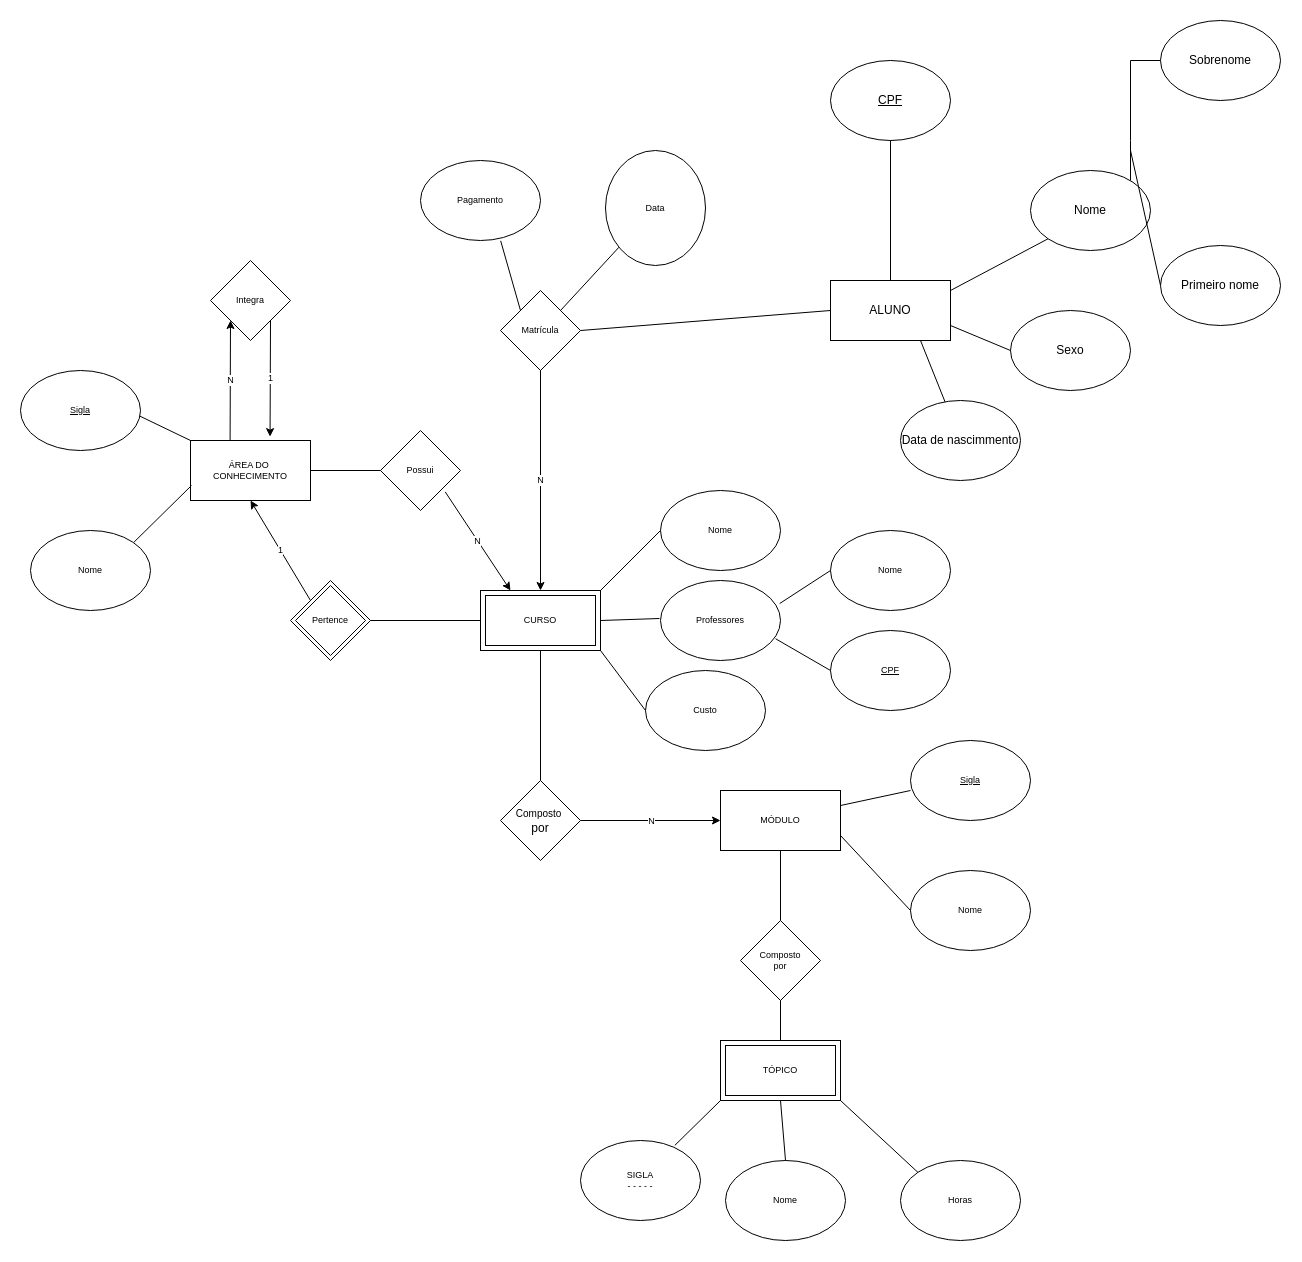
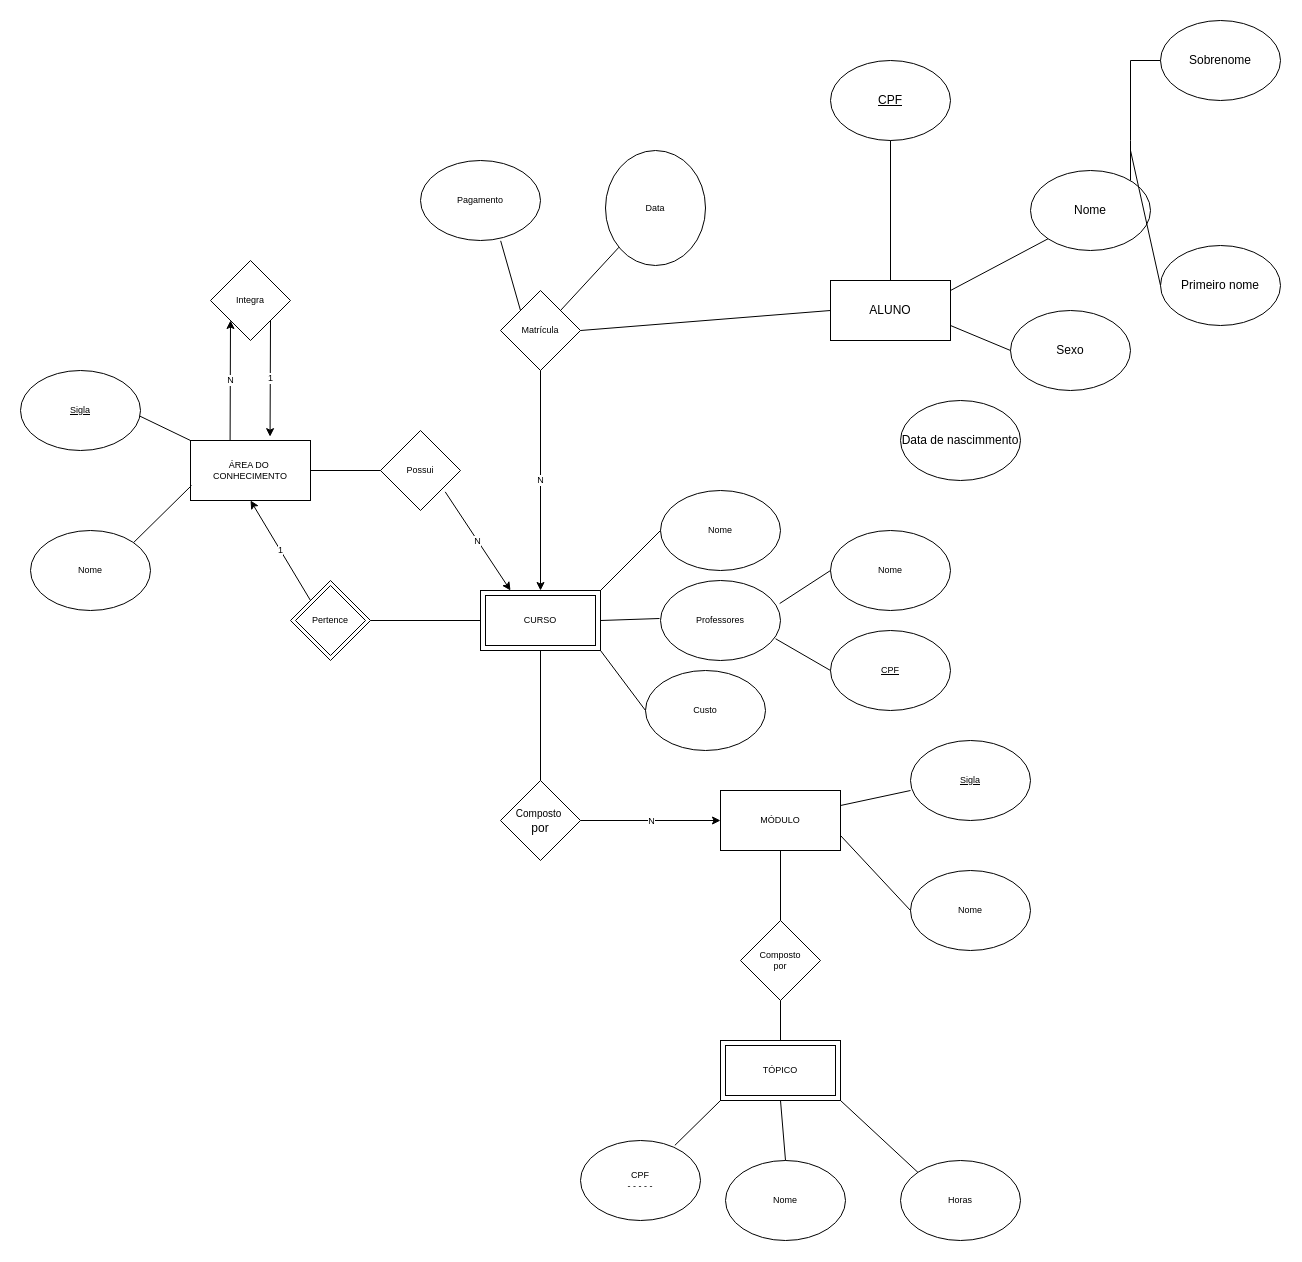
  <mxCell id="0" />
  <mxCell id="1" parent="0" />
  <mxCell id="2" value="ALUNO&lt;br&gt;" style="rounded=0;whiteSpace=wrap;html=1;imageWidth=24;" vertex="1" parent="1"><mxGeometry x="830" y="280" width="120" height="60" as="geometry" /></mxCell>
  <mxCell id="3" value="&lt;u&gt;CPF&lt;/u&gt;" style="ellipse;whiteSpace=wrap;html=1;" vertex="1" parent="1"><mxGeometry x="830" y="60" width="120" height="80" as="geometry" /></mxCell>
  <mxCell id="4" value="" style="endArrow=none;html=1;rounded=0;entryX=0.5;entryY=1;entryDx=0;entryDy=0;exitX=0.5;exitY=0;exitDx=0;exitDy=0;" edge="1" parent="1" source="2" target="3"><mxGeometry width="50" height="50" relative="1" as="geometry"><mxPoint x="870" y="330" as="sourcePoint" /><mxPoint x="920" y="280" as="targetPoint" /></mxGeometry></mxCell>
  <mxCell id="5" value="Nome" style="ellipse;whiteSpace=wrap;html=1;" vertex="1" parent="1"><mxGeometry x="1030" y="170" width="120" height="80" as="geometry" /></mxCell>
  <mxCell id="6" value="" style="endArrow=none;html=1;rounded=0;entryX=0;entryY=1;entryDx=0;entryDy=0;" edge="1" parent="1" target="5"><mxGeometry width="50" height="50" relative="1" as="geometry"><mxPoint x="950" y="290" as="sourcePoint" /><mxPoint x="940" y="270" as="targetPoint" /></mxGeometry></mxCell>
  <mxCell id="7" value="Sobrenome" style="ellipse;whiteSpace=wrap;html=1;" vertex="1" parent="1"><mxGeometry x="1160" y="20" width="120" height="80" as="geometry" /></mxCell>
  <mxCell id="8" value="Primeiro nome" style="ellipse;whiteSpace=wrap;html=1;" vertex="1" parent="1"><mxGeometry x="1160" y="245" width="120" height="80" as="geometry" /></mxCell>
  <mxCell id="9" value="" style="endArrow=none;html=1;rounded=0;" edge="1" parent="1"><mxGeometry width="50" height="50" relative="1" as="geometry"><mxPoint x="1130" y="140" as="sourcePoint" /><mxPoint x="1130" y="60" as="targetPoint" /></mxGeometry></mxCell>
  <mxCell id="10" value="" style="endArrow=none;html=1;rounded=0;" edge="1" parent="1"><mxGeometry width="50" height="50" relative="1" as="geometry"><mxPoint x="1130" y="180" as="sourcePoint" /><mxPoint x="1130" y="140" as="targetPoint" /></mxGeometry></mxCell>
  <mxCell id="11" value="" style="endArrow=none;html=1;rounded=0;exitX=0;exitY=0.5;exitDx=0;exitDy=0;" edge="1" parent="1" source="8"><mxGeometry width="50" height="50" relative="1" as="geometry"><mxPoint x="1110" y="320" as="sourcePoint" /><mxPoint x="1130" y="150" as="targetPoint" /></mxGeometry></mxCell>
  <mxCell id="12" value="" style="endArrow=none;html=1;rounded=0;entryX=0;entryY=0.5;entryDx=0;entryDy=0;" edge="1" parent="1" target="7"><mxGeometry width="50" height="50" relative="1" as="geometry"><mxPoint x="1130" y="60" as="sourcePoint" /><mxPoint x="1160" y="270" as="targetPoint" /></mxGeometry></mxCell>
  <mxCell id="13" value="Sexo" style="ellipse;whiteSpace=wrap;html=1;" vertex="1" parent="1"><mxGeometry x="1010" y="310" width="120" height="80" as="geometry" /></mxCell>
  <mxCell id="14" value="" style="endArrow=none;html=1;rounded=0;entryX=0;entryY=0.5;entryDx=0;entryDy=0;exitX=1;exitY=0.75;exitDx=0;exitDy=0;" edge="1" parent="1" source="2" target="13"><mxGeometry width="50" height="50" relative="1" as="geometry"><mxPoint x="930" y="320" as="sourcePoint" /><mxPoint x="980" y="270" as="targetPoint" /></mxGeometry></mxCell>
  <mxCell id="15" value="Data de nascimmento" style="ellipse;whiteSpace=wrap;html=1;" vertex="1" parent="1"><mxGeometry x="900" y="400" width="120" height="80" as="geometry" /></mxCell>
- <mxCell id="16" value="" style="endArrow=none;html=1;rounded=0;exitX=0.75;exitY=1;exitDx=0;exitDy=0;" edge="1" parent="1" source="2" target="15"><mxGeometry width="50" height="50" relative="1" as="geometry"><mxPoint x="930" y="310" as="sourcePoint" /><mxPoint x="980" y="260" as="targetPoint" /></mxGeometry></mxCell>
  <mxCell id="17" value="" style="rounded=0;whiteSpace=wrap;html=1;" vertex="1" parent="1"><mxGeometry x="480" y="590" width="120" height="60" as="geometry" /></mxCell>
  <mxCell id="18" value="&lt;font size=&quot;1&quot;&gt;Composto&amp;nbsp;&lt;br&gt;&lt;/font&gt;por" style="rhombus;whiteSpace=wrap;html=1;" vertex="1" parent="1"><mxGeometry x="500" y="780" width="80" height="80" as="geometry" /></mxCell>
  <mxCell id="19" value="" style="endArrow=none;html=1;rounded=0;fontSize=9;entryX=0.5;entryY=1;entryDx=0;entryDy=0;" edge="1" parent="1" source="18" target="17"><mxGeometry width="50" height="50" relative="1" as="geometry"><mxPoint x="430" y="820" as="sourcePoint" /><mxPoint x="480" y="770" as="targetPoint" /></mxGeometry></mxCell>
  <mxCell id="20" value="MÓDULO&lt;br&gt;" style="rounded=0;whiteSpace=wrap;html=1;fontSize=9;" vertex="1" parent="1"><mxGeometry x="720" y="790" width="120" height="60" as="geometry" /></mxCell>
  <mxCell id="21" value="Composto&lt;br&gt;por" style="rhombus;whiteSpace=wrap;html=1;fontSize=9;" vertex="1" parent="1"><mxGeometry x="740" y="920" width="80" height="80" as="geometry" /></mxCell>
  <mxCell id="22" value="" style="endArrow=none;html=1;rounded=0;fontSize=9;exitX=0.5;exitY=0;exitDx=0;exitDy=0;entryX=0.5;entryY=1;entryDx=0;entryDy=0;" edge="1" parent="1" source="21" target="20"><mxGeometry width="50" height="50" relative="1" as="geometry"><mxPoint x="760" y="920" as="sourcePoint" /><mxPoint x="810" y="870" as="targetPoint" /></mxGeometry></mxCell>
  <mxCell id="23" value="" style="rounded=0;whiteSpace=wrap;html=1;fontSize=9;" vertex="1" parent="1"><mxGeometry x="720" y="1040" width="120" height="60" as="geometry" /></mxCell>
  <mxCell id="24" value="TÓPICO" style="rounded=0;whiteSpace=wrap;html=1;fontSize=9;" vertex="1" parent="1"><mxGeometry x="725" y="1045" width="110" height="50" as="geometry" /></mxCell>
  <mxCell id="25" value="" style="endArrow=none;html=1;rounded=0;fontSize=9;entryX=0.5;entryY=1;entryDx=0;entryDy=0;exitX=0.5;exitY=0;exitDx=0;exitDy=0;" edge="1" parent="1" source="23" target="21"><mxGeometry width="50" height="50" relative="1" as="geometry"><mxPoint x="770" y="1050" as="sourcePoint" /><mxPoint x="820" y="1000" as="targetPoint" /></mxGeometry></mxCell>
- <mxCell id="26" value="SIGLA&lt;br&gt;- - - - -" style="ellipse;whiteSpace=wrap;html=1;fontSize=9;" vertex="1" parent="1"><mxGeometry x="580" y="1140" width="120" height="80" as="geometry" /></mxCell>
+ <mxCell id="26" value="CPF&lt;br&gt;- - - - -" style="ellipse;whiteSpace=wrap;html=1;fontSize=9;" vertex="1" parent="1"><mxGeometry x="580" y="1140" width="120" height="80" as="geometry" /></mxCell>
  <mxCell id="27" value="" style="endArrow=none;html=1;rounded=0;fontSize=9;exitX=0.786;exitY=0.061;exitDx=0;exitDy=0;exitPerimeter=0;entryX=0;entryY=1;entryDx=0;entryDy=0;" edge="1" parent="1" source="26" target="23"><mxGeometry width="50" height="50" relative="1" as="geometry"><mxPoint x="650" y="1150" as="sourcePoint" /><mxPoint x="700" y="1100" as="targetPoint" /></mxGeometry></mxCell>
  <mxCell id="28" value="Nome&lt;br&gt;" style="ellipse;whiteSpace=wrap;html=1;fontSize=9;" vertex="1" parent="1"><mxGeometry x="725" y="1160" width="120" height="80" as="geometry" /></mxCell>
  <mxCell id="29" value="" style="endArrow=none;html=1;rounded=0;fontSize=9;entryX=0.5;entryY=1;entryDx=0;entryDy=0;exitX=0.5;exitY=0;exitDx=0;exitDy=0;" edge="1" parent="1" source="28" target="23"><mxGeometry width="50" height="50" relative="1" as="geometry"><mxPoint x="770" y="1170" as="sourcePoint" /><mxPoint x="820" y="1120" as="targetPoint" /></mxGeometry></mxCell>
  <mxCell id="30" value="" style="endArrow=none;html=1;rounded=0;fontSize=9;entryX=1;entryY=1;entryDx=0;entryDy=0;exitX=0.191;exitY=0.086;exitDx=0;exitDy=0;exitPerimeter=0;" edge="1" parent="1" target="23"><mxGeometry width="50" height="50" relative="1" as="geometry"><mxPoint x="919.1" y="1173.44" as="sourcePoint" /><mxPoint x="900" y="1120" as="targetPoint" /></mxGeometry></mxCell>
  <mxCell id="31" value="Horas" style="ellipse;whiteSpace=wrap;html=1;fontSize=9;" vertex="1" parent="1"><mxGeometry x="900" y="1160" width="120" height="80" as="geometry" /></mxCell>
  <mxCell id="32" value="" style="endArrow=classic;html=1;rounded=0;fontSize=9;entryX=0;entryY=0.5;entryDx=0;entryDy=0;" edge="1" parent="1" target="20"><mxGeometry relative="1" as="geometry"><mxPoint x="580" y="820" as="sourcePoint" /><mxPoint x="680" y="820" as="targetPoint" /><Array as="points"><mxPoint x="650" y="820" /></Array></mxGeometry></mxCell>
  <mxCell id="33" value="N" style="edgeLabel;resizable=0;html=1;align=center;verticalAlign=middle;fontSize=9;" connectable="0" vertex="1" parent="32"><mxGeometry relative="1" as="geometry" /></mxCell>
  <mxCell id="34" value="Matrícula" style="rhombus;whiteSpace=wrap;html=1;fontSize=9;" vertex="1" parent="1"><mxGeometry x="500" y="290" width="80" height="80" as="geometry" /></mxCell>
  <mxCell id="35" value="" style="endArrow=none;html=1;rounded=0;fontSize=9;exitX=1;exitY=0.5;exitDx=0;exitDy=0;entryX=0;entryY=0.5;entryDx=0;entryDy=0;" edge="1" parent="1" source="34" target="2"><mxGeometry width="50" height="50" relative="1" as="geometry"><mxPoint x="620" y="380" as="sourcePoint" /><mxPoint x="670" y="330" as="targetPoint" /></mxGeometry></mxCell>
  <mxCell id="36" value="N" style="endArrow=classic;html=1;rounded=0;labelBorderColor=none;fontSize=9;entryX=0.5;entryY=0;entryDx=0;entryDy=0;" edge="1" parent="1" target="17"><mxGeometry relative="1" as="geometry"><mxPoint x="540" y="370" as="sourcePoint" /><mxPoint x="630" y="370" as="targetPoint" /></mxGeometry></mxCell>
  <mxCell id="37" value="Pagamento" style="ellipse;whiteSpace=wrap;html=1;fontSize=9;" vertex="1" parent="1"><mxGeometry x="420" y="160" width="120" height="80" as="geometry" /></mxCell>
  <mxCell id="38" value="Data" style="ellipse;whiteSpace=wrap;html=1;fontSize=9;" vertex="1" parent="1"><mxGeometry x="605" y="150" width="100" height="115" as="geometry" /></mxCell>
  <mxCell id="39" value="" style="endArrow=none;html=1;rounded=0;labelBorderColor=none;fontSize=9;entryX=0.668;entryY=1.004;entryDx=0;entryDy=0;entryPerimeter=0;exitX=0;exitY=0;exitDx=0;exitDy=0;" edge="1" parent="1" source="34" target="37"><mxGeometry width="50" height="50" relative="1" as="geometry"><mxPoint x="480" y="290" as="sourcePoint" /><mxPoint x="530" y="240" as="targetPoint" /></mxGeometry></mxCell>
  <mxCell id="40" value="" style="endArrow=none;html=1;rounded=0;labelBorderColor=none;fontSize=9;exitX=1;exitY=0;exitDx=0;exitDy=0;" edge="1" parent="1" source="34" target="38"><mxGeometry width="50" height="50" relative="1" as="geometry"><mxPoint x="570" y="300" as="sourcePoint" /><mxPoint x="620" y="250" as="targetPoint" /></mxGeometry></mxCell>
  <mxCell id="41" value="" style="rhombus;whiteSpace=wrap;html=1;fontSize=9;" vertex="1" parent="1"><mxGeometry x="290" y="580" width="80" height="80" as="geometry" /></mxCell>
  <mxCell id="42" value="" style="endArrow=none;html=1;rounded=0;labelBorderColor=none;fontSize=9;exitX=1;exitY=0.5;exitDx=0;exitDy=0;entryX=0;entryY=0.5;entryDx=0;entryDy=0;" edge="1" parent="1" source="41" target="17"><mxGeometry width="50" height="50" relative="1" as="geometry"><mxPoint x="370" y="630" as="sourcePoint" /><mxPoint x="420" y="580" as="targetPoint" /></mxGeometry></mxCell>
  <mxCell id="43" value="ÁREA DO&amp;nbsp;&lt;br&gt;CONHECIMENTO" style="rounded=0;whiteSpace=wrap;html=1;fontSize=9;" vertex="1" parent="1"><mxGeometry x="190" y="440" width="120" height="60" as="geometry" /></mxCell>
  <mxCell id="44" value="1" style="endArrow=classic;html=1;rounded=0;labelBorderColor=none;fontSize=9;exitX=0;exitY=0;exitDx=0;exitDy=0;entryX=0.5;entryY=1;entryDx=0;entryDy=0;" edge="1" parent="1" source="41" target="43"><mxGeometry relative="1" as="geometry"><mxPoint x="260" y="560" as="sourcePoint" /><mxPoint x="360" y="560" as="targetPoint" /></mxGeometry></mxCell>
  <mxCell id="45" value="Possui" style="rhombus;whiteSpace=wrap;html=1;fontSize=9;" vertex="1" parent="1"><mxGeometry x="380" y="430" width="80" height="80" as="geometry" /></mxCell>
  <mxCell id="46" value="N" style="endArrow=classic;html=1;rounded=0;labelBorderColor=none;fontSize=9;exitX=0.809;exitY=0.767;exitDx=0;exitDy=0;exitPerimeter=0;entryX=0.25;entryY=0;entryDx=0;entryDy=0;" edge="1" parent="1" source="45" target="17"><mxGeometry relative="1" as="geometry"><mxPoint x="410" y="540" as="sourcePoint" /><mxPoint x="510" y="540" as="targetPoint" /></mxGeometry></mxCell>
  <mxCell id="47" value="" style="endArrow=none;html=1;rounded=0;labelBorderColor=none;fontSize=9;exitX=1;exitY=0.5;exitDx=0;exitDy=0;entryX=0;entryY=0.5;entryDx=0;entryDy=0;" edge="1" parent="1" source="43" target="45"><mxGeometry width="50" height="50" relative="1" as="geometry"><mxPoint x="340" y="580" as="sourcePoint" /><mxPoint x="390" y="530" as="targetPoint" /></mxGeometry></mxCell>
  <mxCell id="48" value="Integra" style="rhombus;whiteSpace=wrap;html=1;fontSize=9;" vertex="1" parent="1"><mxGeometry x="210" y="260" width="80" height="80" as="geometry" /></mxCell>
  <mxCell id="49" value="" style="endArrow=classic;html=1;rounded=0;labelBorderColor=none;fontSize=9;exitX=0.33;exitY=-0.006;exitDx=0;exitDy=0;entryX=0;entryY=1;entryDx=0;entryDy=0;exitPerimeter=0;" edge="1" parent="1" source="43" target="48"><mxGeometry relative="1" as="geometry"><mxPoint x="320" y="350" as="sourcePoint" /><mxPoint x="270" y="390" as="targetPoint" /></mxGeometry></mxCell>
  <mxCell id="50" value="N" style="edgeLabel;resizable=0;html=1;align=center;verticalAlign=middle;fontSize=9;" connectable="0" vertex="1" parent="49"><mxGeometry relative="1" as="geometry" /></mxCell>
  <mxCell id="51" value="1" style="endArrow=classic;html=1;rounded=0;labelBorderColor=none;fontSize=9;exitX=1;exitY=1;exitDx=0;exitDy=0;entryX=0.663;entryY=-0.064;entryDx=0;entryDy=0;entryPerimeter=0;" edge="1" parent="1" source="48" target="43"><mxGeometry relative="1" as="geometry"><mxPoint x="260" y="360" as="sourcePoint" /><mxPoint x="360" y="360" as="targetPoint" /></mxGeometry></mxCell>
  <mxCell id="52" value="&lt;u&gt;Sigla&lt;/u&gt;" style="ellipse;whiteSpace=wrap;html=1;fontSize=9;" vertex="1" parent="1"><mxGeometry x="20" y="370" width="120" height="80" as="geometry" /></mxCell>
  <mxCell id="53" value="Nome" style="ellipse;whiteSpace=wrap;html=1;fontSize=9;" vertex="1" parent="1"><mxGeometry x="30" y="530" width="120" height="80" as="geometry" /></mxCell>
  <mxCell id="54" value="" style="endArrow=none;html=1;rounded=0;labelBorderColor=none;fontSize=9;exitX=0.993;exitY=0.569;exitDx=0;exitDy=0;exitPerimeter=0;entryX=0;entryY=0;entryDx=0;entryDy=0;" edge="1" parent="1" source="52" target="43"><mxGeometry width="50" height="50" relative="1" as="geometry"><mxPoint x="160" y="480" as="sourcePoint" /><mxPoint x="210" y="430" as="targetPoint" /></mxGeometry></mxCell>
  <mxCell id="55" value="" style="endArrow=none;html=1;rounded=0;labelBorderColor=none;fontSize=9;entryX=0;entryY=0.75;entryDx=0;entryDy=0;exitX=1;exitY=0;exitDx=0;exitDy=0;" edge="1" parent="1"><mxGeometry width="50" height="50" relative="1" as="geometry"><mxPoint x="133.426" y="541.716" as="sourcePoint" /><mxPoint x="191" y="485" as="targetPoint" /></mxGeometry></mxCell>
  <mxCell id="56" value="CURSO" style="rounded=0;whiteSpace=wrap;html=1;fontSize=9;" vertex="1" parent="1"><mxGeometry x="485" y="595" width="110" height="50" as="geometry" /></mxCell>
  <mxCell id="57" value="Pertence" style="rhombus;whiteSpace=wrap;html=1;fontSize=9;" vertex="1" parent="1"><mxGeometry x="295" y="585" width="70" height="70" as="geometry" /></mxCell>
  <mxCell id="58" value="Nome" style="ellipse;whiteSpace=wrap;html=1;fontSize=9;" vertex="1" parent="1"><mxGeometry x="660" y="490" width="120" height="80" as="geometry" /></mxCell>
  <mxCell id="59" value="Custo" style="ellipse;whiteSpace=wrap;html=1;fontSize=9;" vertex="1" parent="1"><mxGeometry x="645" y="670" width="120" height="80" as="geometry" /></mxCell>
  <mxCell id="60" value="" style="endArrow=none;html=1;rounded=0;labelBorderColor=none;fontSize=9;entryX=0;entryY=0.5;entryDx=0;entryDy=0;" edge="1" parent="1" target="58"><mxGeometry width="50" height="50" relative="1" as="geometry"><mxPoint x="600" y="590" as="sourcePoint" /><mxPoint x="640" y="510" as="targetPoint" /></mxGeometry></mxCell>
  <mxCell id="61" value="" style="endArrow=none;html=1;rounded=0;labelBorderColor=none;fontSize=9;exitX=1;exitY=0.5;exitDx=0;exitDy=0;" edge="1" parent="1" source="17"><mxGeometry width="50" height="50" relative="1" as="geometry"><mxPoint x="610" y="660" as="sourcePoint" /><mxPoint x="659" y="618" as="targetPoint" /></mxGeometry></mxCell>
  <mxCell id="62" value="" style="endArrow=none;html=1;rounded=0;labelBorderColor=none;fontSize=9;entryX=0;entryY=0.5;entryDx=0;entryDy=0;" edge="1" parent="1" target="59"><mxGeometry width="50" height="50" relative="1" as="geometry"><mxPoint x="600" y="650" as="sourcePoint" /><mxPoint x="660" y="700" as="targetPoint" /></mxGeometry></mxCell>
  <mxCell id="63" value="Professores" style="ellipse;whiteSpace=wrap;html=1;fontSize=9;" vertex="1" parent="1"><mxGeometry x="660" y="580" width="120" height="80" as="geometry" /></mxCell>
  <mxCell id="64" value="Nome" style="ellipse;whiteSpace=wrap;html=1;fontSize=9;" vertex="1" parent="1"><mxGeometry x="830" y="530" width="120" height="80" as="geometry" /></mxCell>
  <mxCell id="65" value="&lt;u&gt;CPF&lt;/u&gt;" style="ellipse;whiteSpace=wrap;html=1;fontSize=9;" vertex="1" parent="1"><mxGeometry x="830" y="630" width="120" height="80" as="geometry" /></mxCell>
  <mxCell id="66" value="" style="endArrow=none;html=1;rounded=0;labelBorderColor=none;fontSize=9;exitX=0.993;exitY=0.288;exitDx=0;exitDy=0;exitPerimeter=0;entryX=0;entryY=0.5;entryDx=0;entryDy=0;" edge="1" parent="1" source="63" target="64"><mxGeometry width="50" height="50" relative="1" as="geometry"><mxPoint x="810" y="540" as="sourcePoint" /><mxPoint x="860" y="490" as="targetPoint" /></mxGeometry></mxCell>
  <mxCell id="67" value="" style="endArrow=none;html=1;rounded=0;labelBorderColor=none;fontSize=9;exitX=0.959;exitY=0.728;exitDx=0;exitDy=0;exitPerimeter=0;entryX=0;entryY=0.5;entryDx=0;entryDy=0;" edge="1" parent="1" source="63" target="65"><mxGeometry width="50" height="50" relative="1" as="geometry"><mxPoint x="810" y="760" as="sourcePoint" /><mxPoint x="860" y="710" as="targetPoint" /></mxGeometry></mxCell>
  <mxCell id="68" value="&lt;u&gt;Sigla&lt;/u&gt;" style="ellipse;whiteSpace=wrap;html=1;fontSize=9;" vertex="1" parent="1"><mxGeometry x="910" y="740" width="120" height="80" as="geometry" /></mxCell>
  <mxCell id="69" value="Nome" style="ellipse;whiteSpace=wrap;html=1;fontSize=9;" vertex="1" parent="1"><mxGeometry x="910" y="870" width="120" height="80" as="geometry" /></mxCell>
  <mxCell id="70" value="" style="endArrow=none;html=1;rounded=0;labelBorderColor=none;fontSize=9;exitX=1;exitY=0.25;exitDx=0;exitDy=0;entryX=0;entryY=0.625;entryDx=0;entryDy=0;entryPerimeter=0;" edge="1" parent="1" source="20" target="68"><mxGeometry width="50" height="50" relative="1" as="geometry"><mxPoint x="860" y="920" as="sourcePoint" /><mxPoint x="910" y="870" as="targetPoint" /></mxGeometry></mxCell>
  <mxCell id="71" value="" style="endArrow=none;html=1;rounded=0;labelBorderColor=none;fontSize=9;exitX=1;exitY=0.75;exitDx=0;exitDy=0;entryX=0;entryY=0.5;entryDx=0;entryDy=0;" edge="1" parent="1" source="20" target="69"><mxGeometry width="50" height="50" relative="1" as="geometry"><mxPoint x="870" y="940" as="sourcePoint" /><mxPoint x="920" y="890" as="targetPoint" /></mxGeometry></mxCell>
